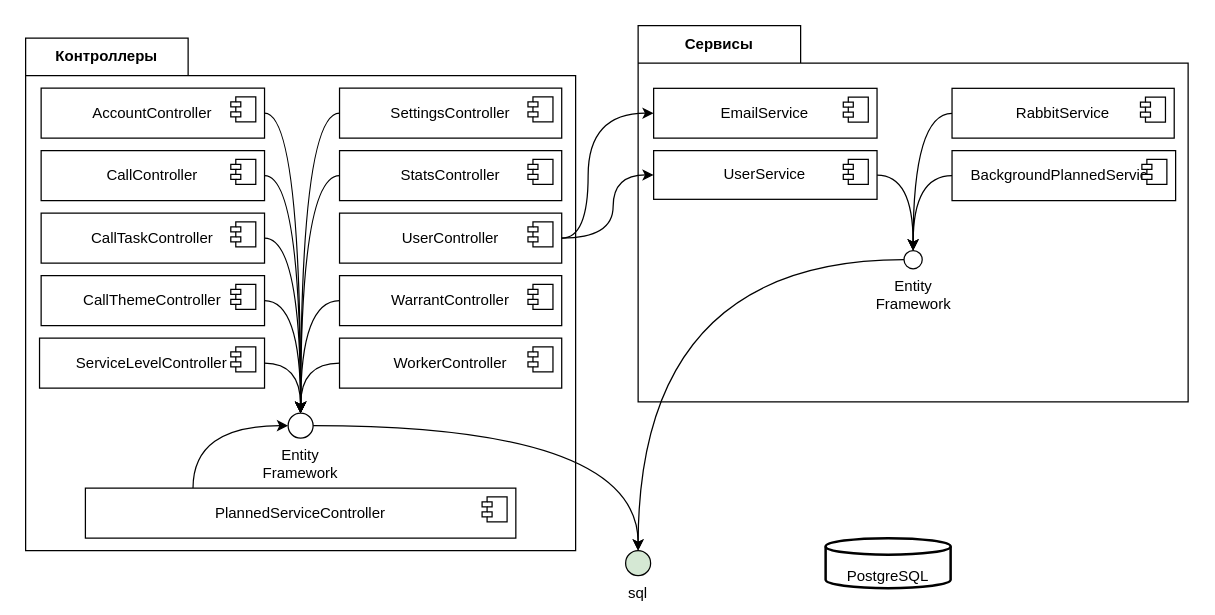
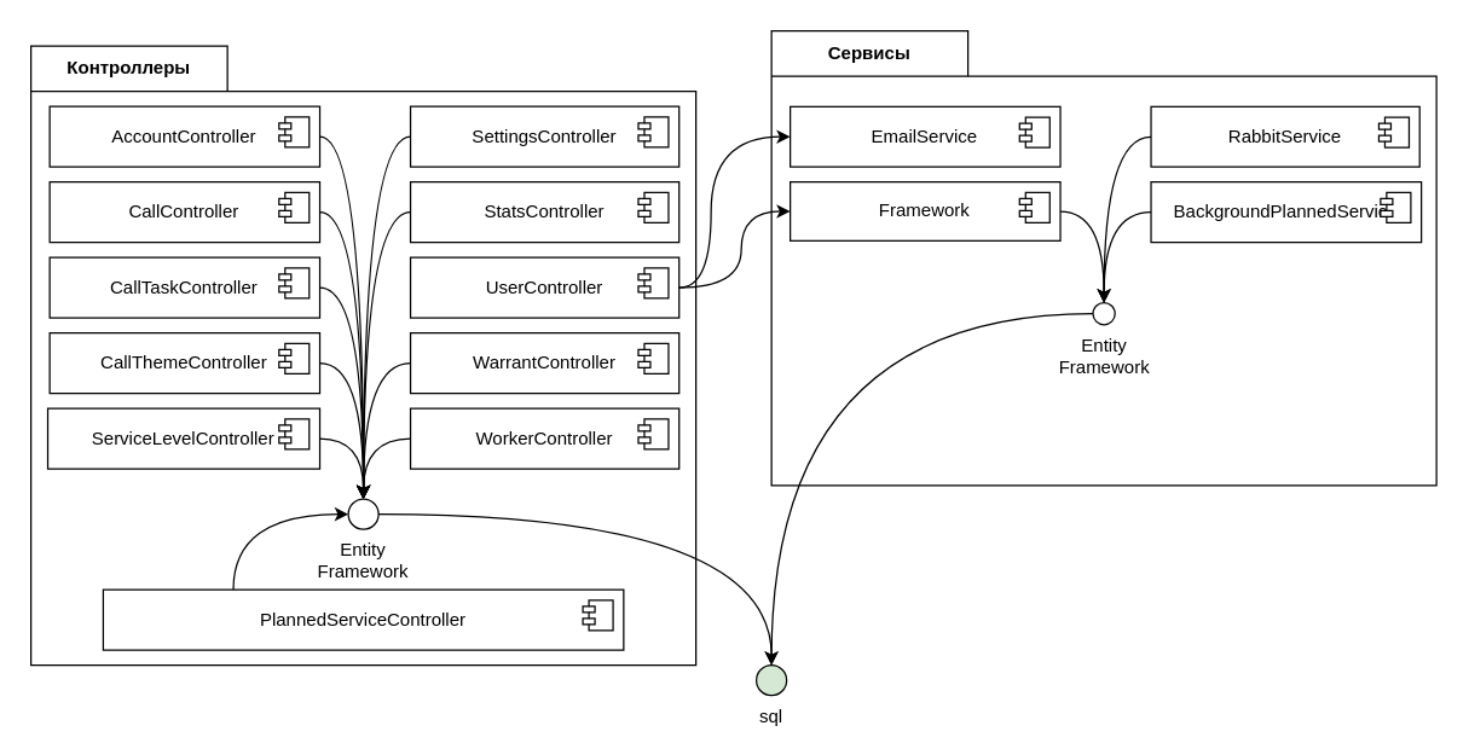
  <mxCell id="0" />
  <mxCell id="1" parent="0" />
- <mxCell id="2" value="PostgreSQL" style="strokeWidth=2;html=1;shape=mxgraph.flowchart.database;whiteSpace=wrap;verticalAlign=bottom;" vertex="1" parent="1"><mxGeometry x="660" y="430" width="100" height="40" as="geometry" /></mxCell>
  <mxCell id="3" value="sql" style="ellipse;whiteSpace=wrap;html=1;aspect=fixed;labelPosition=center;verticalLabelPosition=bottom;align=center;verticalAlign=top;fillColor=#d5e8d4;" vertex="1" parent="1"><mxGeometry x="500" y="440" width="20" height="20" as="geometry" /></mxCell>
  <mxCell id="4" value="Контроллеры" style="shape=folder;fontStyle=1;tabWidth=130;tabHeight=30;tabPosition=left;html=1;boundedLbl=1;labelInHeader=1;container=1;collapsible=0;whiteSpace=wrap;" vertex="1" parent="1"><mxGeometry x="20" y="30" width="440" height="410" as="geometry" /></mxCell>
  <mxCell id="5" value="" style="html=1;strokeColor=none;resizeWidth=1;resizeHeight=1;fillColor=none;part=1;connectable=0;allowArrows=0;deletable=0;whiteSpace=wrap;" vertex="1" parent="4"><mxGeometry width="440.0" height="287" relative="1" as="geometry"><mxPoint y="30" as="offset" /></mxGeometry></mxCell>
  <mxCell id="6" style="edgeStyle=orthogonalEdgeStyle;shape=connector;curved=1;rounded=1;orthogonalLoop=1;jettySize=auto;html=1;entryX=0.5;entryY=0;entryDx=0;entryDy=0;labelBackgroundColor=default;strokeColor=default;fontFamily=Helvetica;fontSize=11;fontColor=default;endArrow=classic;" edge="1" parent="4" source="7" target="35"><mxGeometry relative="1" as="geometry" /></mxCell>
  <mxCell id="7" value="AccountController" style="html=1;dropTarget=0;whiteSpace=wrap;" vertex="1" parent="4"><mxGeometry x="12.41" y="40" width="178.72" height="40" as="geometry" /></mxCell>
  <mxCell id="8" value="" style="shape=module;jettyWidth=8;jettyHeight=4;" vertex="1" parent="7"><mxGeometry x="1" width="20" height="20" relative="1" as="geometry"><mxPoint x="-27" y="7" as="offset" /></mxGeometry></mxCell>
  <mxCell id="9" style="edgeStyle=orthogonalEdgeStyle;shape=connector;curved=1;rounded=1;orthogonalLoop=1;jettySize=auto;html=1;entryX=0.5;entryY=0;entryDx=0;entryDy=0;labelBackgroundColor=default;strokeColor=default;fontFamily=Helvetica;fontSize=11;fontColor=default;endArrow=classic;" edge="1" parent="4" source="10" target="35"><mxGeometry relative="1" as="geometry" /></mxCell>
  <mxCell id="10" value="CallController" style="html=1;dropTarget=0;whiteSpace=wrap;" vertex="1" parent="4"><mxGeometry x="12.41" y="90" width="178.72" height="40" as="geometry" /></mxCell>
  <mxCell id="11" value="" style="shape=module;jettyWidth=8;jettyHeight=4;" vertex="1" parent="10"><mxGeometry x="1" width="20" height="20" relative="1" as="geometry"><mxPoint x="-27" y="7" as="offset" /></mxGeometry></mxCell>
  <mxCell id="12" style="edgeStyle=orthogonalEdgeStyle;shape=connector;curved=1;rounded=1;orthogonalLoop=1;jettySize=auto;html=1;entryX=0.5;entryY=0;entryDx=0;entryDy=0;labelBackgroundColor=default;strokeColor=default;fontFamily=Helvetica;fontSize=11;fontColor=default;endArrow=classic;" edge="1" parent="4" source="13" target="35"><mxGeometry relative="1" as="geometry" /></mxCell>
  <mxCell id="13" value="CallTaskController" style="html=1;dropTarget=0;whiteSpace=wrap;" vertex="1" parent="4"><mxGeometry x="12.41" y="140" width="178.72" height="40" as="geometry" /></mxCell>
  <mxCell id="14" value="" style="shape=module;jettyWidth=8;jettyHeight=4;" vertex="1" parent="13"><mxGeometry x="1" width="20" height="20" relative="1" as="geometry"><mxPoint x="-27" y="7" as="offset" /></mxGeometry></mxCell>
  <mxCell id="15" style="edgeStyle=orthogonalEdgeStyle;shape=connector;curved=1;rounded=1;orthogonalLoop=1;jettySize=auto;html=1;entryX=0.5;entryY=0;entryDx=0;entryDy=0;labelBackgroundColor=default;strokeColor=default;fontFamily=Helvetica;fontSize=11;fontColor=default;endArrow=classic;" edge="1" parent="4" source="16" target="35"><mxGeometry relative="1" as="geometry" /></mxCell>
  <mxCell id="16" value="CallThemeController" style="html=1;dropTarget=0;whiteSpace=wrap;" vertex="1" parent="4"><mxGeometry x="12.41" y="190" width="178.72" height="40" as="geometry" /></mxCell>
  <mxCell id="17" value="" style="shape=module;jettyWidth=8;jettyHeight=4;" vertex="1" parent="16"><mxGeometry x="1" width="20" height="20" relative="1" as="geometry"><mxPoint x="-27" y="7" as="offset" /></mxGeometry></mxCell>
  <mxCell id="18" style="edgeStyle=orthogonalEdgeStyle;shape=connector;curved=1;rounded=1;orthogonalLoop=1;jettySize=auto;html=1;entryX=0.5;entryY=0;entryDx=0;entryDy=0;labelBackgroundColor=default;strokeColor=default;fontFamily=Helvetica;fontSize=11;fontColor=default;endArrow=classic;" edge="1" parent="4" source="19" target="35"><mxGeometry relative="1" as="geometry" /></mxCell>
  <mxCell id="19" value="ServiceLevelController" style="html=1;dropTarget=0;whiteSpace=wrap;align=center;" vertex="1" parent="4"><mxGeometry x="11.13" y="240" width="180" height="40" as="geometry" /></mxCell>
  <mxCell id="20" value="" style="shape=module;jettyWidth=8;jettyHeight=4;" vertex="1" parent="19"><mxGeometry x="1" width="20" height="20" relative="1" as="geometry"><mxPoint x="-27" y="7" as="offset" /></mxGeometry></mxCell>
  <mxCell id="21" style="edgeStyle=orthogonalEdgeStyle;shape=connector;curved=1;rounded=1;orthogonalLoop=1;jettySize=auto;html=1;entryX=0.5;entryY=0;entryDx=0;entryDy=0;labelBackgroundColor=default;strokeColor=default;fontFamily=Helvetica;fontSize=11;fontColor=default;endArrow=classic;" edge="1" parent="4" source="22" target="35"><mxGeometry relative="1" as="geometry" /></mxCell>
  <mxCell id="22" value="SettingsController" style="html=1;dropTarget=0;whiteSpace=wrap;" vertex="1" parent="4"><mxGeometry x="251.13" y="40" width="177.74" height="40" as="geometry" /></mxCell>
  <mxCell id="23" value="" style="shape=module;jettyWidth=8;jettyHeight=4;" vertex="1" parent="22"><mxGeometry x="1" width="20" height="20" relative="1" as="geometry"><mxPoint x="-27" y="7" as="offset" /></mxGeometry></mxCell>
  <mxCell id="24" style="edgeStyle=orthogonalEdgeStyle;shape=connector;curved=1;rounded=1;orthogonalLoop=1;jettySize=auto;html=1;entryX=0.5;entryY=0;entryDx=0;entryDy=0;labelBackgroundColor=default;strokeColor=default;fontFamily=Helvetica;fontSize=11;fontColor=default;endArrow=classic;" edge="1" parent="4" source="25" target="35"><mxGeometry relative="1" as="geometry" /></mxCell>
  <mxCell id="25" value="StatsController" style="html=1;dropTarget=0;whiteSpace=wrap;" vertex="1" parent="4"><mxGeometry x="251.13" y="90" width="177.74" height="40" as="geometry" /></mxCell>
  <mxCell id="26" value="" style="shape=module;jettyWidth=8;jettyHeight=4;" vertex="1" parent="25"><mxGeometry x="1" width="20" height="20" relative="1" as="geometry"><mxPoint x="-27" y="7" as="offset" /></mxGeometry></mxCell>
  <mxCell id="27" value="UserController" style="html=1;dropTarget=0;whiteSpace=wrap;" vertex="1" parent="4"><mxGeometry x="251.13" y="140" width="177.74" height="40" as="geometry" /></mxCell>
  <mxCell id="28" value="" style="shape=module;jettyWidth=8;jettyHeight=4;" vertex="1" parent="27"><mxGeometry x="1" width="20" height="20" relative="1" as="geometry"><mxPoint x="-27" y="7" as="offset" /></mxGeometry></mxCell>
  <mxCell id="29" style="edgeStyle=orthogonalEdgeStyle;shape=connector;curved=1;rounded=1;orthogonalLoop=1;jettySize=auto;html=1;entryX=0.5;entryY=0;entryDx=0;entryDy=0;labelBackgroundColor=default;strokeColor=default;fontFamily=Helvetica;fontSize=11;fontColor=default;endArrow=classic;" edge="1" parent="4" source="30" target="35"><mxGeometry relative="1" as="geometry" /></mxCell>
  <mxCell id="30" value="WarrantController" style="html=1;dropTarget=0;whiteSpace=wrap;" vertex="1" parent="4"><mxGeometry x="251.13" y="190" width="177.74" height="40" as="geometry" /></mxCell>
  <mxCell id="31" value="" style="shape=module;jettyWidth=8;jettyHeight=4;" vertex="1" parent="30"><mxGeometry x="1" width="20" height="20" relative="1" as="geometry"><mxPoint x="-27" y="7" as="offset" /></mxGeometry></mxCell>
  <mxCell id="32" style="edgeStyle=orthogonalEdgeStyle;shape=connector;curved=1;rounded=1;orthogonalLoop=1;jettySize=auto;html=1;entryX=0.5;entryY=0;entryDx=0;entryDy=0;labelBackgroundColor=default;strokeColor=default;fontFamily=Helvetica;fontSize=11;fontColor=default;endArrow=classic;" edge="1" parent="4" source="33" target="35"><mxGeometry relative="1" as="geometry" /></mxCell>
  <mxCell id="33" value="WorkerController" style="html=1;dropTarget=0;whiteSpace=wrap;" vertex="1" parent="4"><mxGeometry x="251.13" y="240" width="177.74" height="40" as="geometry" /></mxCell>
  <mxCell id="34" value="" style="shape=module;jettyWidth=8;jettyHeight=4;" vertex="1" parent="33"><mxGeometry x="1" width="20" height="20" relative="1" as="geometry"><mxPoint x="-27" y="7" as="offset" /></mxGeometry></mxCell>
  <mxCell id="35" value="Entity Framework" style="ellipse;whiteSpace=wrap;html=1;aspect=fixed;labelPosition=center;verticalLabelPosition=bottom;align=center;verticalAlign=top;" vertex="1" parent="4"><mxGeometry x="210" y="300" width="20" height="20" as="geometry" /></mxCell>
  <mxCell id="36" style="edgeStyle=orthogonalEdgeStyle;shape=connector;curved=1;rounded=1;orthogonalLoop=1;jettySize=auto;html=1;entryX=0;entryY=0.5;entryDx=0;entryDy=0;labelBackgroundColor=default;strokeColor=default;fontFamily=Helvetica;fontSize=11;fontColor=default;endArrow=classic;exitX=0.25;exitY=0;exitDx=0;exitDy=0;" edge="1" parent="4" source="37" target="35"><mxGeometry relative="1" as="geometry" /></mxCell>
  <mxCell id="37" value="PlannedServiceController" style="html=1;dropTarget=0;whiteSpace=wrap;" vertex="1" parent="4"><mxGeometry x="47.824" y="360" width="344.348" height="40" as="geometry" /></mxCell>
  <mxCell id="38" value="" style="shape=module;jettyWidth=8;jettyHeight=4;" vertex="1" parent="37"><mxGeometry x="1" width="20" height="20" relative="1" as="geometry"><mxPoint x="-27" y="7" as="offset" /></mxGeometry></mxCell>
  <mxCell id="39" style="edgeStyle=orthogonalEdgeStyle;shape=connector;curved=1;rounded=1;orthogonalLoop=1;jettySize=auto;html=1;entryX=0.5;entryY=0;entryDx=0;entryDy=0;labelBackgroundColor=default;strokeColor=default;fontFamily=Helvetica;fontSize=11;fontColor=default;endArrow=classic;" edge="1" parent="1" source="35" target="3"><mxGeometry relative="1" as="geometry" /></mxCell>
  <mxCell id="40" value="Сервисы" style="shape=folder;fontStyle=1;tabWidth=130;tabHeight=30;tabPosition=left;html=1;boundedLbl=1;labelInHeader=1;container=1;collapsible=0;whiteSpace=wrap;" vertex="1" parent="1"><mxGeometry x="510" y="20" width="440" height="301" as="geometry" /></mxCell>
  <mxCell id="41" value="" style="html=1;strokeColor=none;resizeWidth=1;resizeHeight=1;fillColor=none;part=1;connectable=0;allowArrows=0;deletable=0;whiteSpace=wrap;" vertex="1" parent="40"><mxGeometry width="440.0" height="210.7" relative="1" as="geometry"><mxPoint y="30" as="offset" /></mxGeometry></mxCell>
  <mxCell id="42" value="EmailService" style="html=1;dropTarget=0;whiteSpace=wrap;" vertex="1" parent="40"><mxGeometry x="12.41" y="50.16" width="178.72" height="39.84" as="geometry" /></mxCell>
  <mxCell id="43" value="" style="shape=module;jettyWidth=8;jettyHeight=4;" vertex="1" parent="42"><mxGeometry x="1" width="20" height="20" relative="1" as="geometry"><mxPoint x="-27" y="7" as="offset" /></mxGeometry></mxCell>
  <mxCell id="44" style="edgeStyle=orthogonalEdgeStyle;shape=connector;curved=1;rounded=1;orthogonalLoop=1;jettySize=auto;html=1;entryX=0.5;entryY=0;entryDx=0;entryDy=0;labelBackgroundColor=default;strokeColor=default;fontFamily=Helvetica;fontSize=11;fontColor=default;endArrow=classic;" edge="1" parent="40" source="45" target="51"><mxGeometry relative="1" as="geometry" /></mxCell>
- <mxCell id="45" value="UserService" style="html=1;dropTarget=0;whiteSpace=wrap;" vertex="1" parent="40"><mxGeometry x="12.41" y="100" width="178.72" height="38.96" as="geometry" /></mxCell>
+ <mxCell id="45" value="Framework" style="html=1;dropTarget=0;whiteSpace=wrap;" vertex="1" parent="40"><mxGeometry x="12.41" y="100" width="178.72" height="38.96" as="geometry" /></mxCell>
  <mxCell id="46" value="" style="shape=module;jettyWidth=8;jettyHeight=4;" vertex="1" parent="45"><mxGeometry x="1" width="20" height="20" relative="1" as="geometry"><mxPoint x="-27" y="7" as="offset" /></mxGeometry></mxCell>
  <mxCell id="47" style="edgeStyle=orthogonalEdgeStyle;shape=connector;curved=1;rounded=1;orthogonalLoop=1;jettySize=auto;html=1;entryX=0.5;entryY=0;entryDx=0;entryDy=0;labelBackgroundColor=default;strokeColor=default;fontFamily=Helvetica;fontSize=11;fontColor=default;endArrow=classic;" edge="1" parent="40" source="48" target="51"><mxGeometry relative="1" as="geometry" /></mxCell>
  <mxCell id="48" value="RabbitService" style="html=1;dropTarget=0;whiteSpace=wrap;" vertex="1" parent="40"><mxGeometry x="251.13" y="50.16" width="177.74" height="39.84" as="geometry" /></mxCell>
  <mxCell id="49" value="" style="shape=module;jettyWidth=8;jettyHeight=4;" vertex="1" parent="48"><mxGeometry x="1" width="20" height="20" relative="1" as="geometry"><mxPoint x="-27" y="7" as="offset" /></mxGeometry></mxCell>
  <mxCell id="50" style="edgeStyle=orthogonalEdgeStyle;shape=connector;curved=1;rounded=1;orthogonalLoop=1;jettySize=auto;html=1;exitX=0;exitY=0.5;exitDx=0;exitDy=0;labelBackgroundColor=default;strokeColor=default;fontFamily=Helvetica;fontSize=11;fontColor=default;endArrow=classic;" edge="1" parent="40" source="51"><mxGeometry relative="1" as="geometry"><mxPoint y="420" as="targetPoint" /></mxGeometry></mxCell>
  <mxCell id="51" value="Entity Framework" style="ellipse;whiteSpace=wrap;html=1;aspect=fixed;labelPosition=center;verticalLabelPosition=bottom;align=center;verticalAlign=top;" vertex="1" parent="40"><mxGeometry x="212.72" y="179.998" width="14.568" height="14.568" as="geometry" /></mxCell>
  <mxCell id="52" style="edgeStyle=orthogonalEdgeStyle;shape=connector;curved=1;rounded=1;orthogonalLoop=1;jettySize=auto;html=1;entryX=0.5;entryY=0;entryDx=0;entryDy=0;labelBackgroundColor=default;strokeColor=default;fontFamily=Helvetica;fontSize=11;fontColor=default;endArrow=classic;exitX=0;exitY=0.5;exitDx=0;exitDy=0;" edge="1" parent="40" source="53" target="51"><mxGeometry relative="1" as="geometry" /></mxCell>
  <mxCell id="53" value="BackgroundPlannedService" style="html=1;dropTarget=0;whiteSpace=wrap;" vertex="1" parent="40"><mxGeometry x="251.13" y="100" width="178.87" height="40" as="geometry" /></mxCell>
  <mxCell id="54" value="" style="shape=module;jettyWidth=8;jettyHeight=4;" vertex="1" parent="53"><mxGeometry x="1" width="20" height="20" relative="1" as="geometry"><mxPoint x="-27" y="7" as="offset" /></mxGeometry></mxCell>
  <mxCell id="55" style="edgeStyle=orthogonalEdgeStyle;shape=connector;curved=1;rounded=1;orthogonalLoop=1;jettySize=auto;html=1;entryX=0;entryY=0.5;entryDx=0;entryDy=0;labelBackgroundColor=default;strokeColor=default;fontFamily=Helvetica;fontSize=11;fontColor=default;endArrow=classic;" edge="1" parent="1" source="27" target="45"><mxGeometry relative="1" as="geometry"><Array as="points"><mxPoint x="490" y="190" /><mxPoint x="490" y="140" /></Array></mxGeometry></mxCell>
  <mxCell id="56" style="edgeStyle=orthogonalEdgeStyle;shape=connector;curved=1;rounded=1;orthogonalLoop=1;jettySize=auto;html=1;entryX=0;entryY=0.5;entryDx=0;entryDy=0;labelBackgroundColor=default;strokeColor=default;fontFamily=Helvetica;fontSize=11;fontColor=default;endArrow=classic;" edge="1" parent="1" source="27" target="42"><mxGeometry relative="1" as="geometry"><Array as="points"><mxPoint x="470" y="190" /><mxPoint x="470" y="90" /></Array></mxGeometry></mxCell>
